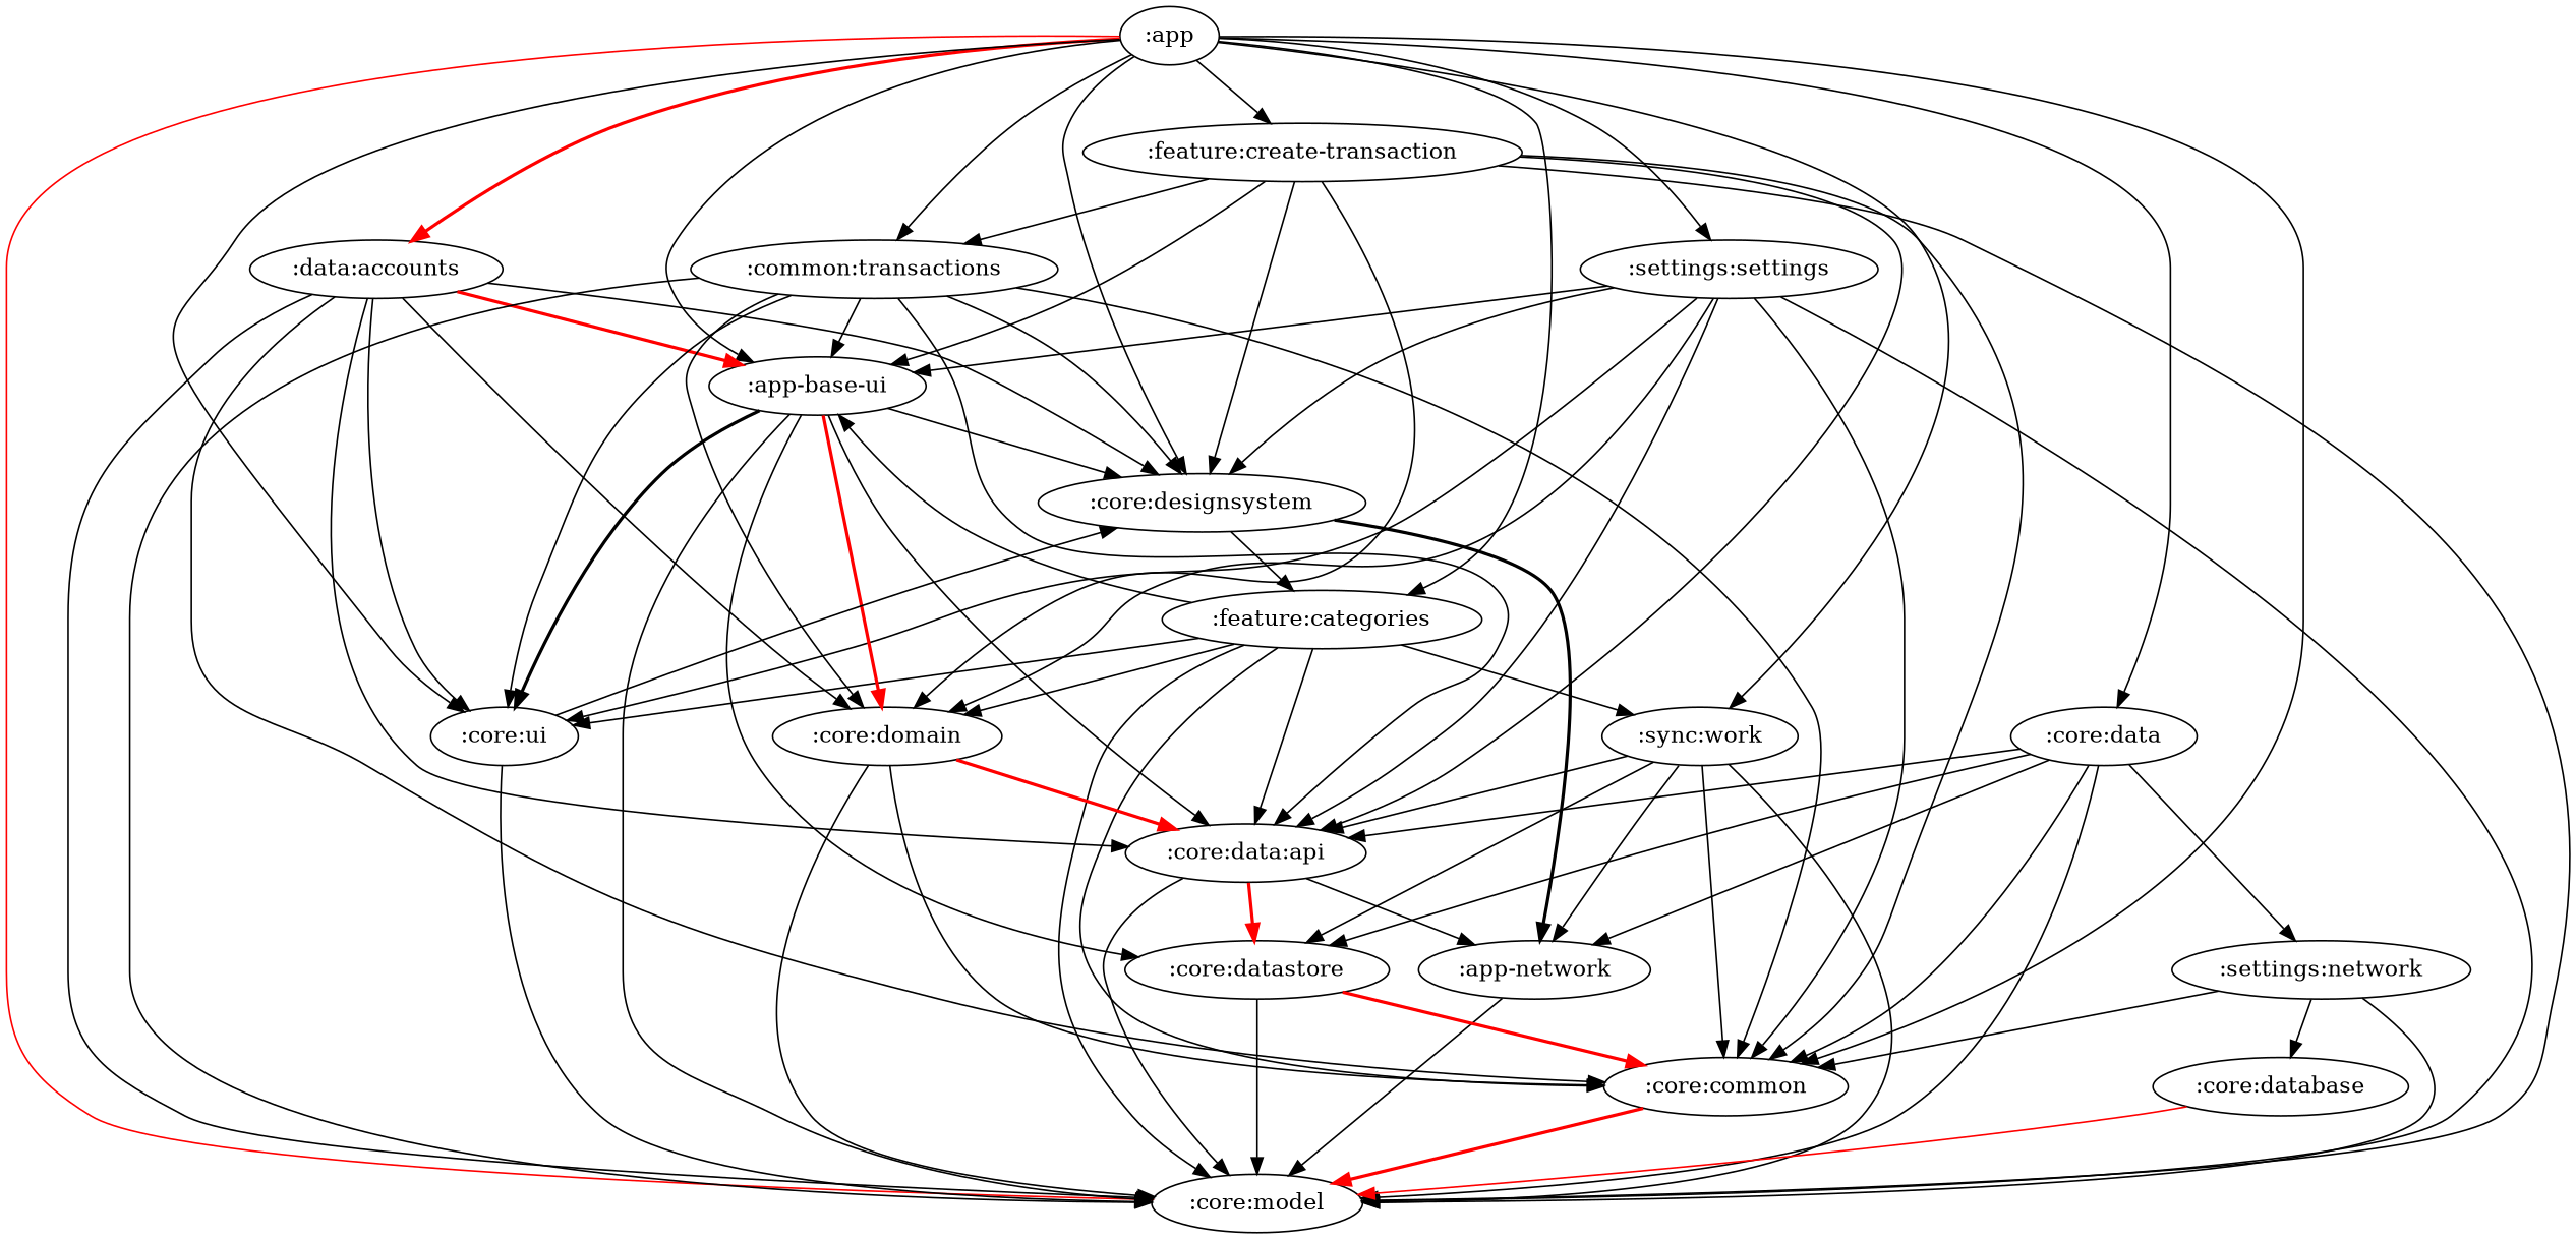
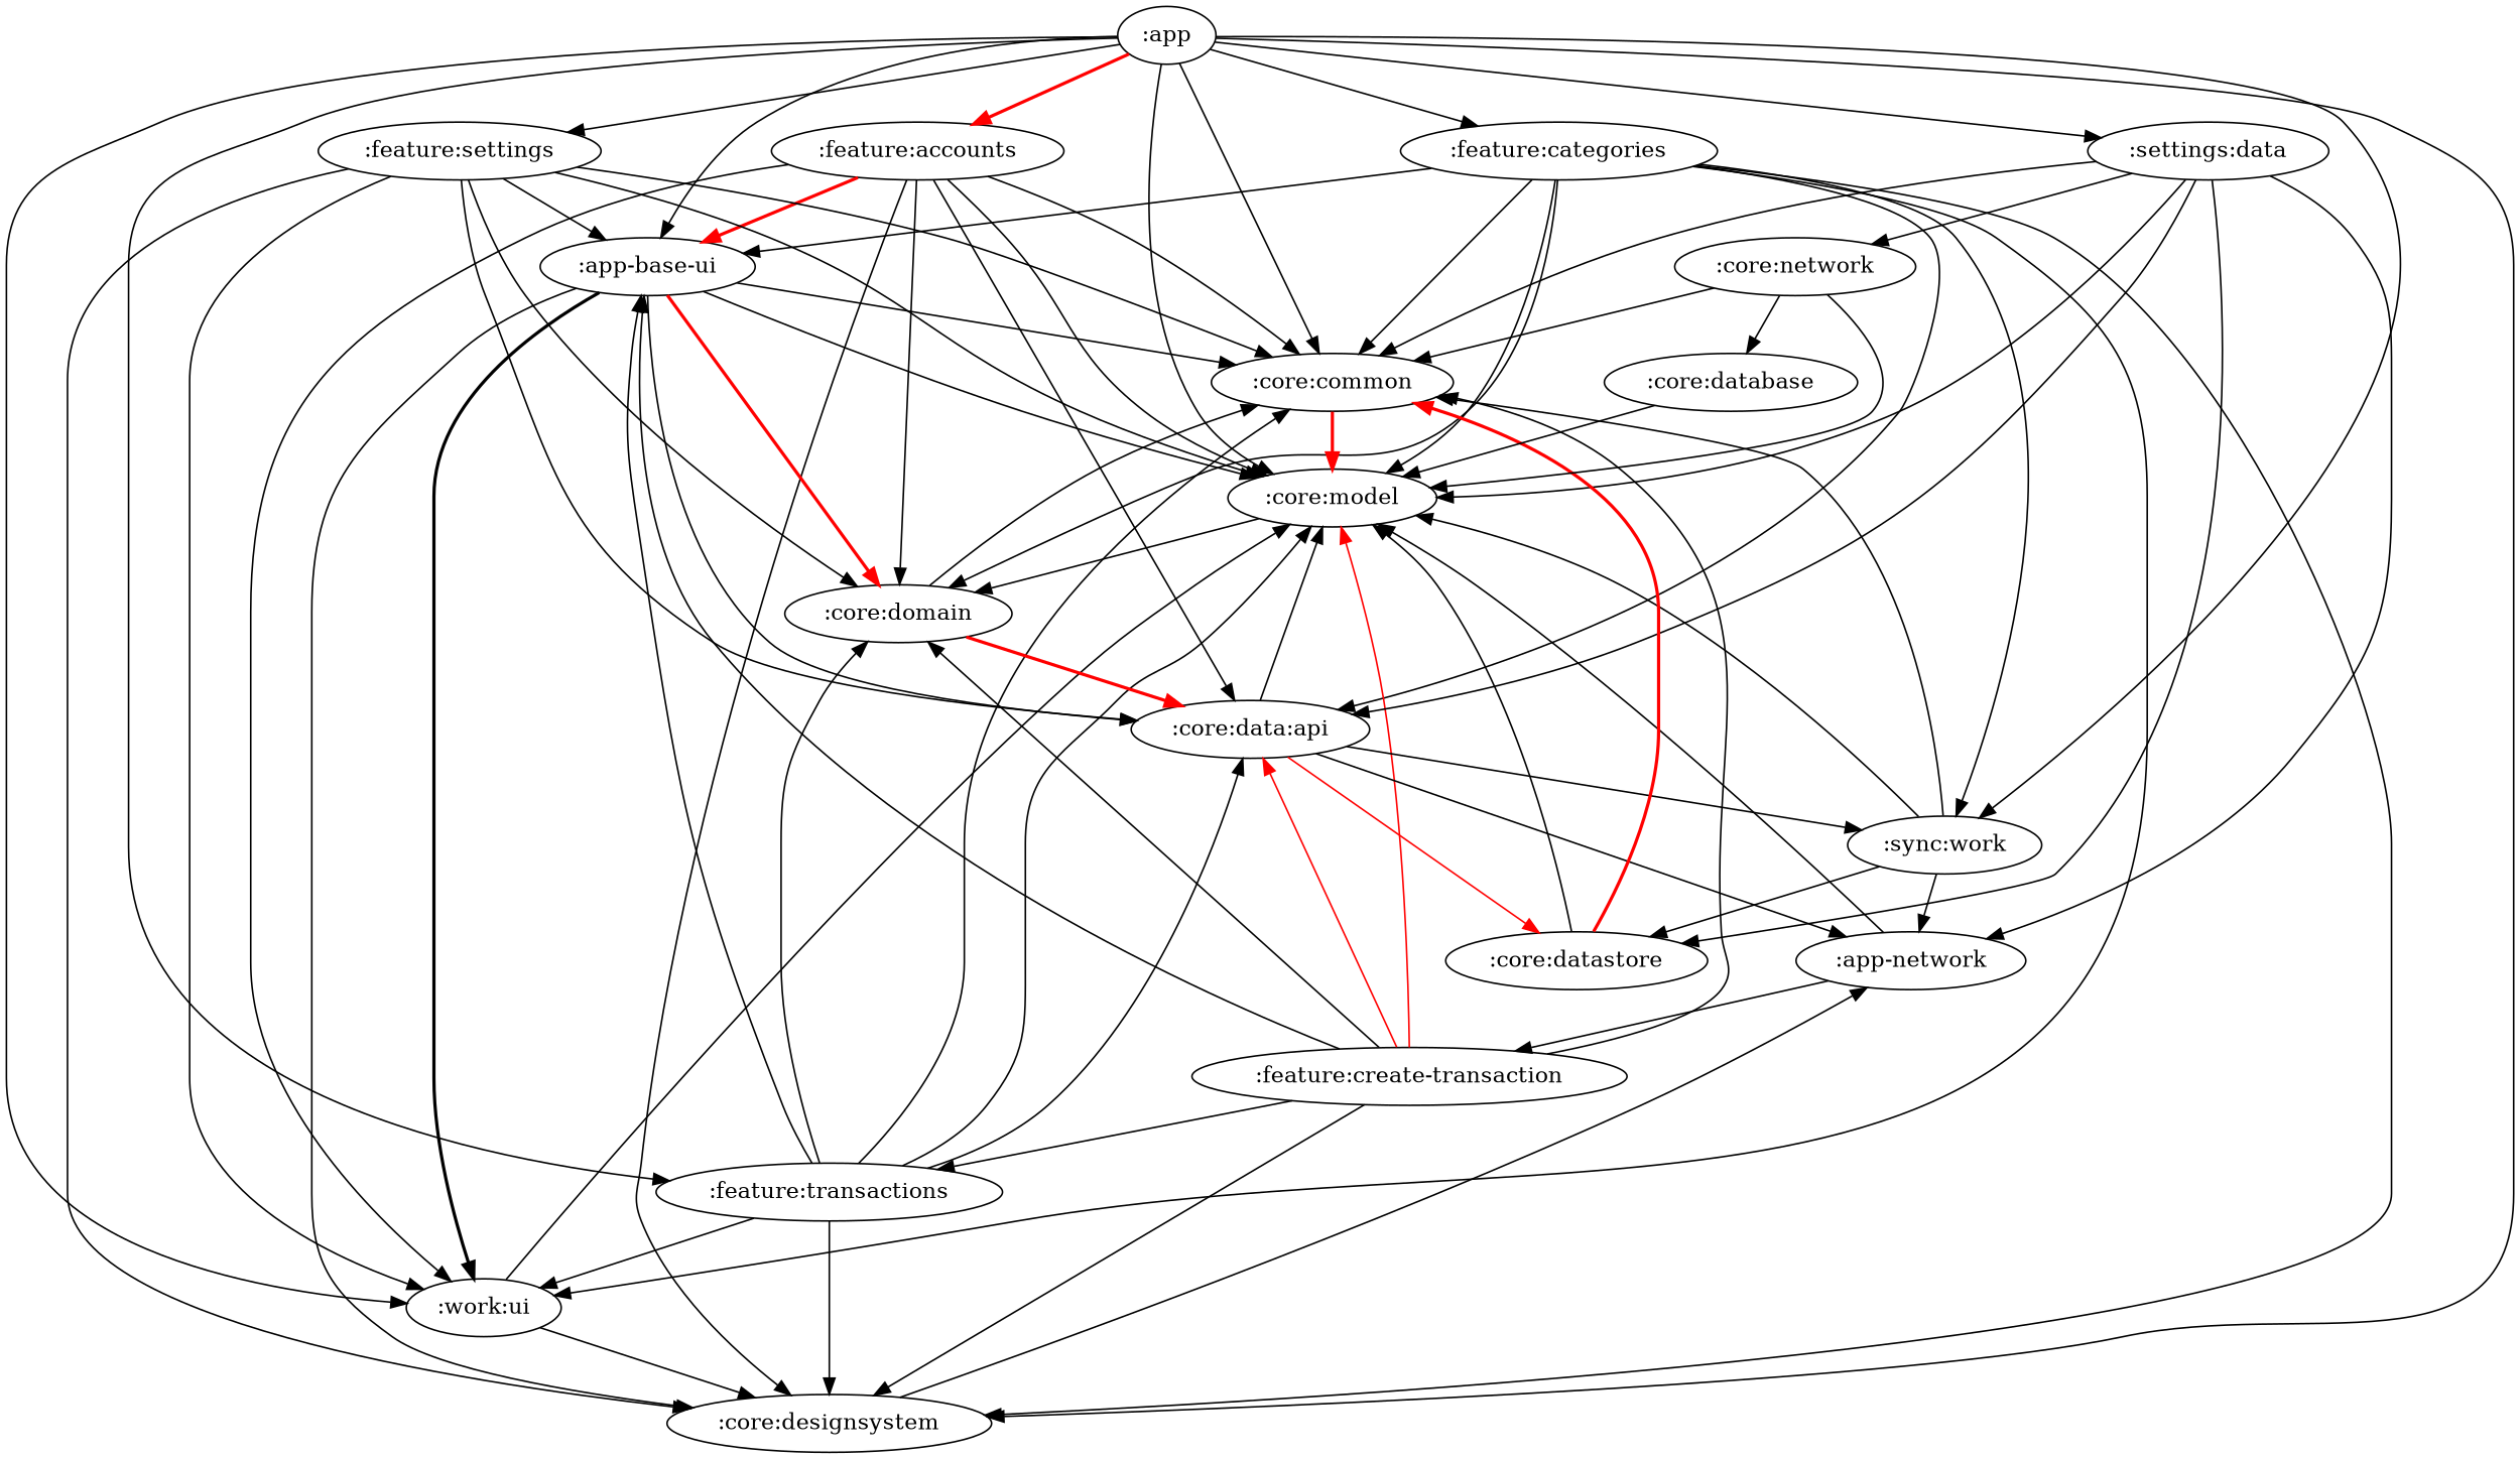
  digraph {
    ":app"
-   ":feature:accounts" [label=":data:accounts"]
-   ":feature:transactions" [label=":common:transactions"]
+   ":feature:accounts"
+   ":feature:transactions"
    ":feature:categories"
-   ":feature:settings" [label=":settings:settings"]
+   ":feature:settings"
    ":feature:create-transaction"
    ":app-base-ui"
    ":core:common"
-   ":core:data"
+   ":core:data" [label=":settings:data"]
    ":core:model"
    ":core:designsystem"
-   ":core:ui"
+   ":core:ui" [label=":work:ui"]
    ":sync:work"
    ":core:data:api"
    ":core:domain"
    n16 [label=":app-network"]
    ":core:datastore"
-   ":core:network" [label=":settings:network"]
+   ":core:network"
    ":core:database"
    ":app" -> ":feature:accounts" [color=red style=bold]
    ":app" -> ":feature:transactions"
    ":app" -> ":feature:categories"
    ":app" -> ":feature:settings"
-   ":app" -> ":feature:create-transaction"
+   n16 -> ":feature:create-transaction"
    ":app" -> ":app-base-ui"
    ":app" -> ":core:common"
    ":app" -> ":core:data"
-   ":app" -> ":core:model" [color=red]
+   ":app" -> ":core:model"
    ":app" -> ":core:designsystem"
    ":app" -> ":core:ui"
    ":app" -> ":sync:work"
    ":feature:accounts" -> ":app-base-ui" [color=red style=bold]
    ":feature:accounts" -> ":core:common"
    ":feature:accounts" -> ":core:model"
    ":feature:accounts" -> ":core:designsystem"
    ":feature:accounts" -> ":core:ui"
    ":feature:accounts" -> ":core:data:api"
    ":feature:accounts" -> ":core:domain"
    ":feature:transactions" -> ":app-base-ui"
    ":feature:transactions" -> ":core:common"
    ":feature:transactions" -> ":core:model"
    ":feature:transactions" -> ":core:designsystem"
    ":feature:transactions" -> ":core:ui"
    ":feature:transactions" -> ":core:data:api"
    ":feature:transactions" -> ":core:domain"
    ":feature:categories" -> ":app-base-ui"
    ":feature:categories" -> ":core:common"
    ":feature:categories" -> ":core:model"
-   ":core:designsystem" -> ":feature:categories"
+   ":feature:categories" -> ":core:designsystem"
    ":feature:categories" -> ":core:ui"
    ":feature:categories" -> ":sync:work"
    ":feature:categories" -> ":core:data:api"
    ":feature:categories" -> ":core:domain"
    ":feature:settings" -> ":app-base-ui"
    ":feature:settings" -> ":core:common"
    ":feature:settings" -> ":core:model"
    ":feature:settings" -> ":core:designsystem"
    ":feature:settings" -> ":core:ui"
    ":feature:settings" -> ":core:data:api"
    ":feature:settings" -> ":core:domain"
    ":feature:create-transaction" -> ":feature:transactions"
    ":feature:create-transaction" -> ":app-base-ui"
    ":feature:create-transaction" -> ":core:common"
-   ":feature:create-transaction" -> ":core:model"
+   ":feature:create-transaction" -> ":core:model" [color=red]
    ":feature:create-transaction" -> ":core:designsystem"
-   ":feature:create-transaction" -> ":core:data:api"
+   ":feature:create-transaction" -> ":core:data:api" [color=red]
    ":feature:create-transaction" -> ":core:domain"
-   ":app-base-ui" -> ":core:datastore"
+   ":app-base-ui" -> ":core:common"
    ":app-base-ui" -> ":core:model"
    ":app-base-ui" -> ":core:designsystem"
    ":app-base-ui" -> ":core:ui" [style=bold]
    ":app-base-ui" -> ":core:data:api"
    ":app-base-ui" -> ":core:domain" [color=red style=bold]
    ":core:common" -> ":core:model" [color=red style=bold]
    ":core:data" -> ":core:common"
    ":core:data" -> ":core:model"
    ":core:data" -> ":core:data:api"
    ":core:data" -> n16
    ":core:data" -> ":core:datastore"
    ":core:data" -> ":core:network"
-   ":core:designsystem" -> n16 [style=bold]
+   ":core:designsystem" -> n16
    ":core:ui" -> ":core:model"
    ":core:ui" -> ":core:designsystem"
    ":sync:work" -> ":core:common"
    ":sync:work" -> ":core:model"
-   ":sync:work" -> ":core:data:api"
+   ":core:data:api" -> ":sync:work"
    ":sync:work" -> n16
    ":sync:work" -> ":core:datastore"
    ":core:data:api" -> ":core:model"
    ":core:data:api" -> n16
-   ":core:data:api" -> ":core:datastore" [color=red style=bold]
+   ":core:data:api" -> ":core:datastore" [color=red style=solid]
    ":core:domain" -> ":core:common"
-   ":core:domain" -> ":core:model"
+   ":core:model" -> ":core:domain"
    ":core:domain" -> ":core:data:api" [color=red style=bold]
    n16 -> ":core:model"
    ":core:datastore" -> ":core:common" [color=red style=bold]
    ":core:datastore" -> ":core:model"
    ":core:network" -> ":core:common"
    ":core:network" -> ":core:model"
    ":core:network" -> ":core:database"
-   ":core:database" -> ":core:model" [color=red]
+   ":core:database" -> ":core:model"
  }
